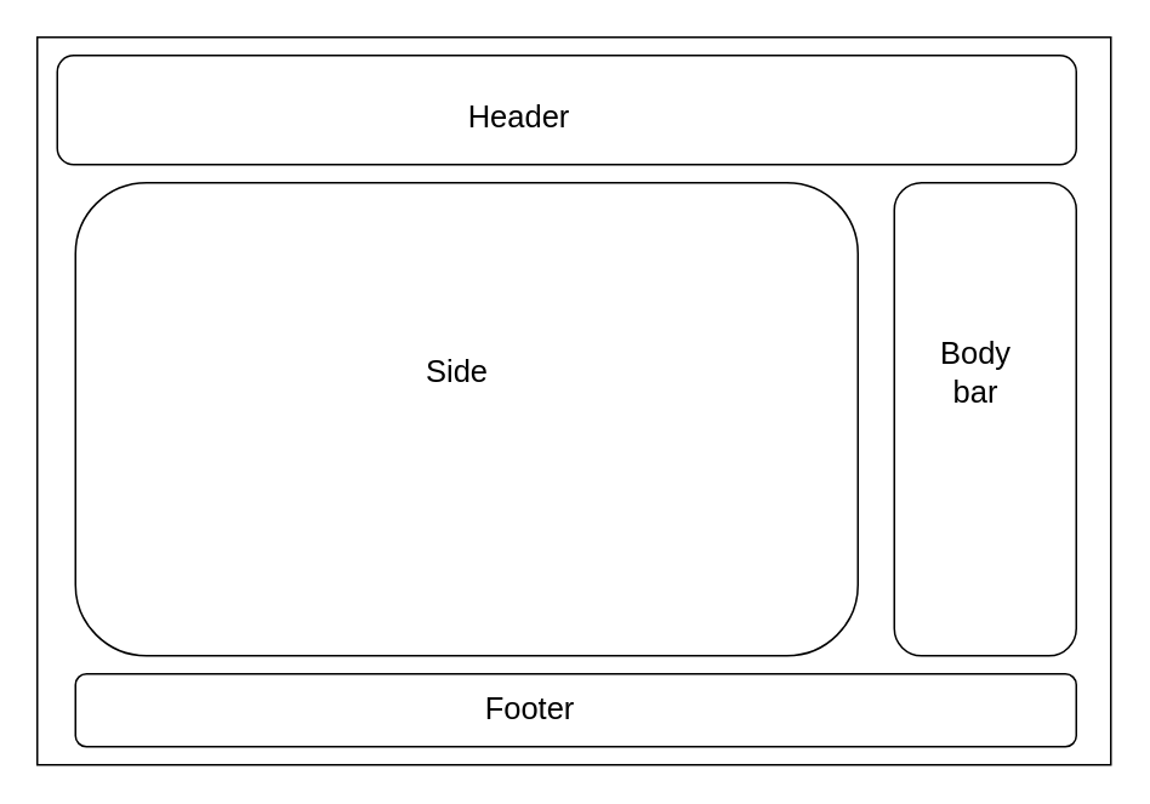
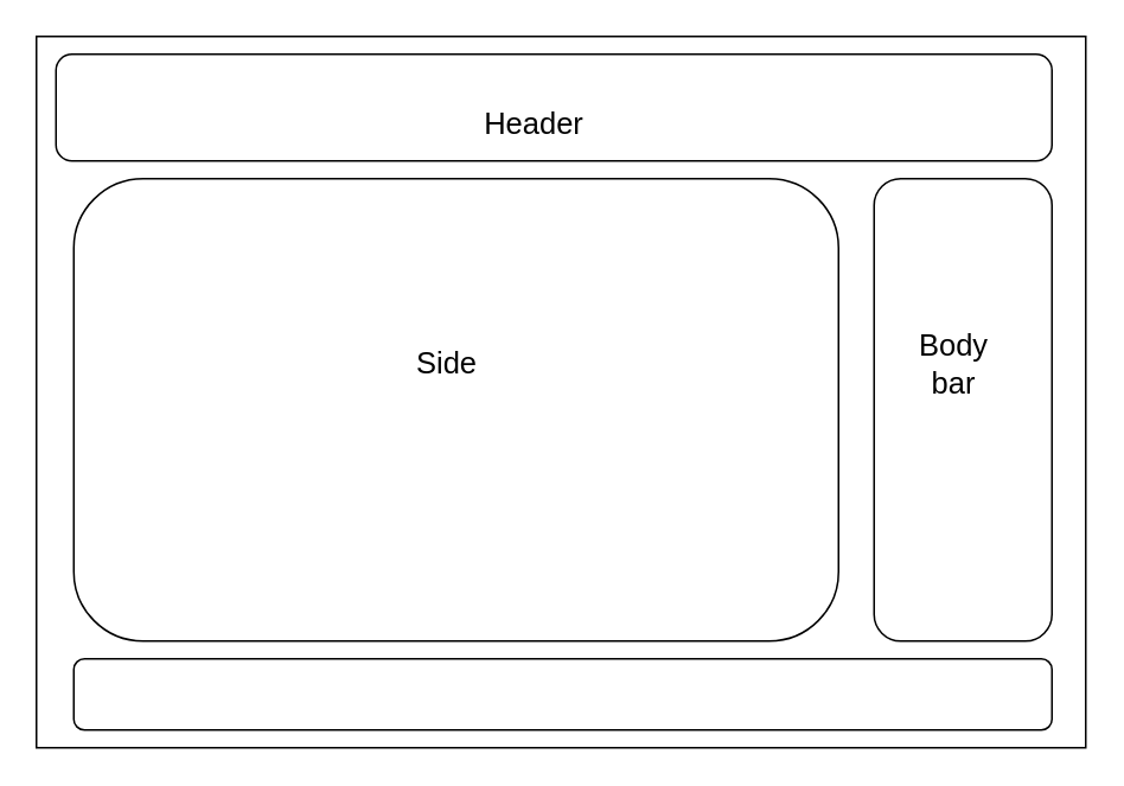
  <mxCell id="0" />
  <mxCell id="1" parent="0" />
  <mxCell id="2" value="" style="rounded=0;whiteSpace=wrap;html=1;" vertex="1" parent="1"><mxGeometry x="20" y="20" width="590" height="400" as="geometry" /></mxCell>
  <mxCell id="3" value="" style="rounded=1;whiteSpace=wrap;html=1;" vertex="1" parent="1"><mxGeometry x="31" y="30" width="560" height="60" as="geometry" /></mxCell>
  <mxCell id="4" value="" style="rounded=1;whiteSpace=wrap;html=1;" vertex="1" parent="1"><mxGeometry x="491" y="100" width="100" height="260" as="geometry" /></mxCell>
  <mxCell id="5" value="" style="rounded=1;whiteSpace=wrap;html=1;" vertex="1" parent="1"><mxGeometry x="41" y="370" width="550" height="40" as="geometry" /></mxCell>
  <mxCell id="6" value="" style="rounded=1;whiteSpace=wrap;html=1;" vertex="1" parent="1"><mxGeometry x="41" y="100" width="430" height="260" as="geometry" /></mxCell>
  <mxCell id="7" value="Side" style="text;html=1;strokeColor=none;fillColor=none;align=center;verticalAlign=middle;whiteSpace=wrap;rounded=0;fontSize=17;" vertex="1" parent="1"><mxGeometry x="221" y="190" width="60" height="30" as="geometry" /></mxCell>
  <mxCell id="8" value="Body bar" style="text;html=1;strokeColor=none;fillColor=none;align=center;verticalAlign=middle;whiteSpace=wrap;rounded=0;fontSize=17;" vertex="1" parent="1"><mxGeometry x="501" y="190" width="70" height="30" as="geometry" /></mxCell>
- <mxCell id="9" value="Header" style="text;html=1;strokeColor=none;fillColor=none;align=center;verticalAlign=middle;whiteSpace=wrap;rounded=0;fontSize=17;" vertex="1" parent="1"><mxGeometry x="255" y="50" width="60" height="30" as="geometry" /></mxCell>
- <mxCell id="10" value="Footer" style="text;html=1;strokeColor=none;fillColor=none;align=center;verticalAlign=middle;whiteSpace=wrap;rounded=0;fontSize=17;" vertex="1" parent="1"><mxGeometry x="261" y="375" width="60" height="30" as="geometry" /></mxCell>
+ <mxCell id="9" value="Header" style="text;html=1;strokeColor=none;fillColor=none;align=center;verticalAlign=middle;whiteSpace=wrap;rounded=0;fontSize=17;" vertex="1" parent="1"><mxGeometry x="270" y="55" width="60" height="30" as="geometry" /></mxCell>
